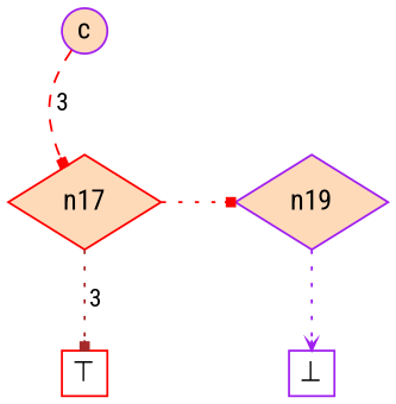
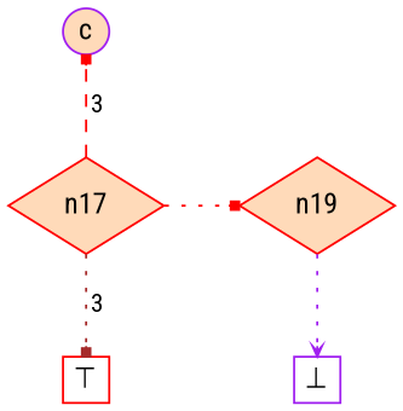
  digraph {
    fontname="Roboto Condensed"
    node [color=purple fillcolor=peachpuff fixedsize=true fontname="Roboto Condensed" shape=diamond style=filled]
    edge [arrowhead=box arrowsize=0.5 color=red fontname="Roboto Condensed" style=dotted]
    n16 [label=c shape=circle width=0.3]
    n17 [color=red height=0.15 width=0.15 fixedsize=""]
-   n19 [height=0.15 width=0.15 fixedsize=""]
+   n19 [color=red height=0.15 width=0.15 fixedsize=""]
    n18 [color=red height=0.3 label="⊤" shape=box width=0.3 fillcolor="" style=""]
    n20 [height=0.3 label="⊥" shape=box width=0.3 fillcolor="" style=""]
    subgraph sub_1 {
      rank=same
      n16
    }
    subgraph sub_2 {
      rank=same
      n17
      n19
    }
-   n16 -> n17 [fontcolor=black fontsize=12 label=" 3 " labelangle=-30 style=dashed]
+   n17 -> n16 [fontcolor=black fontsize=12 label=" 3 " labelangle=-30 style=dashed]
    n17 -> n19
    n17 -> n18 [color=brown fontcolor=black fontsize=12 label=" 3 " labelangle=-30]
    n19 -> n20 [arrowhead=vee color=purple]
  }
